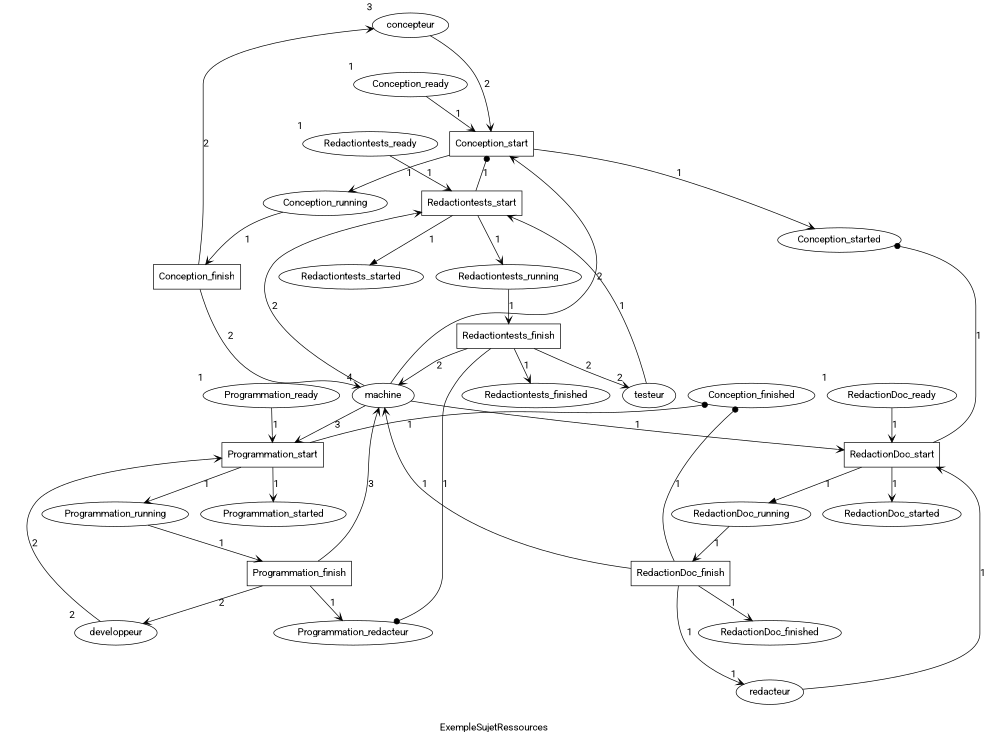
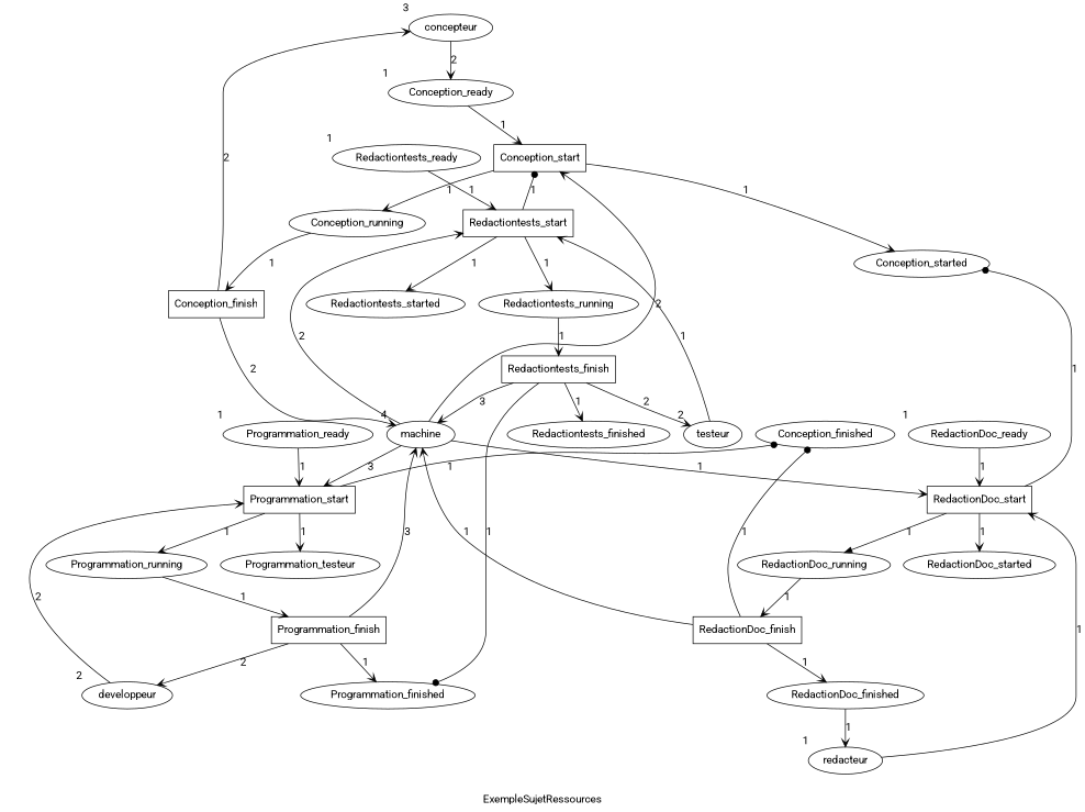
  digraph {
    fontname=Roboto
    label=ExempleSujetRessources
    node [fontname=Roboto]
    edge [arrowhead=vee fontname=Roboto]
    concepteur [xlabel=3]
    Conception_start [shape=rectangle]
    Redactiontests_start [shape=rectangle]
    Conception_started
    Conception_running
    developpeur [xlabel=2]
    Programmation_start [shape=rectangle]
    Programmation_running
-   Programmation_started
+   Programmation_started [label=Programmation_testeur]
    machine [xlabel=4]
    RedactionDoc_start [shape=rectangle]
    Redactiontests_running
    Redactiontests_started
    RedactionDoc_running
    RedactionDoc_started
    redacteur [xlabel=1]
    testeur [xlabel=2]
    Redactiontests_ready [xlabel=1]
    Redactiontests_finish [shape=rectangle]
    Redactiontests_finished
    Conception_ready [xlabel=1]
    Conception_finish [shape=rectangle]
    Conception_finished
    RedactionDoc_finish [shape=rectangle]
    RedactionDoc_finished
    Programmation_ready [xlabel=1]
    Programmation_finish [shape=rectangle]
-   Programmation_finished [label=Programmation_redacteur]
+   Programmation_finished
    RedactionDoc_ready [xlabel=1]
-   concepteur -> Conception_start [label=2]
+   concepteur -> Conception_ready [label=2]
    Conception_start -> Redactiontests_start [arrowtail=dot dir=back label=1 arrowhead=""]
    Conception_start -> Conception_started [label=1]
    Conception_start -> Conception_running [label=1]
    Redactiontests_start -> Redactiontests_running [label=1]
-   Redactiontests_start -> Redactiontests_started [arrowhead=normal label=1]
+   Redactiontests_start -> Redactiontests_started [label=1]
    Conception_started -> RedactionDoc_start [arrowtail=dot dir=back label=1 arrowhead=""]
    Conception_running -> Conception_finish [label=1]
    developpeur -> Programmation_start [label=2]
    Programmation_start -> Programmation_running [label=1]
    Programmation_start -> Programmation_started [label=1]
    Programmation_running -> Programmation_finish [label=1]
    machine -> Conception_start [label=2]
    machine -> Redactiontests_start [label=2]
    machine -> Programmation_start [label=3]
    machine -> RedactionDoc_start [label=1]
    RedactionDoc_start -> RedactionDoc_running [arrowhead=normal label=1]
    RedactionDoc_start -> RedactionDoc_started [label=1]
    Redactiontests_running -> Redactiontests_finish [label=1]
    RedactionDoc_running -> RedactionDoc_finish [label=1]
    redacteur -> RedactionDoc_start [label=1]
    testeur -> Redactiontests_start [label=1]
    Redactiontests_ready -> Redactiontests_start [label=1]
-   Redactiontests_finish -> machine [label=2]
+   Redactiontests_finish -> machine [label=3]
    Redactiontests_finish -> testeur [label=2]
    Redactiontests_finish -> Redactiontests_finished [label=1]
    Conception_ready -> Conception_start [label=1]
    Conception_finish -> concepteur [label=2]
    Conception_finish -> machine [label=2]
    Conception_finished -> Programmation_start [arrowtail=dot dir=back label=1 arrowhead=""]
    Conception_finished -> RedactionDoc_finish [arrowtail=dot dir=back label=1 arrowhead=""]
    RedactionDoc_finish -> machine [label=1]
-   RedactionDoc_finish -> redacteur [label=1]
+   RedactionDoc_finished -> redacteur [label=1]
    RedactionDoc_finish -> RedactionDoc_finished [label=1]
    Programmation_ready -> Programmation_start [label=1]
    Programmation_finish -> developpeur [label=2]
    Programmation_finish -> machine [label=3]
    Programmation_finish -> Programmation_finished [label=1]
    Programmation_finished -> Redactiontests_finish [arrowtail=dot dir=back label=1 arrowhead=""]
    RedactionDoc_ready -> RedactionDoc_start [label=1]
  }
